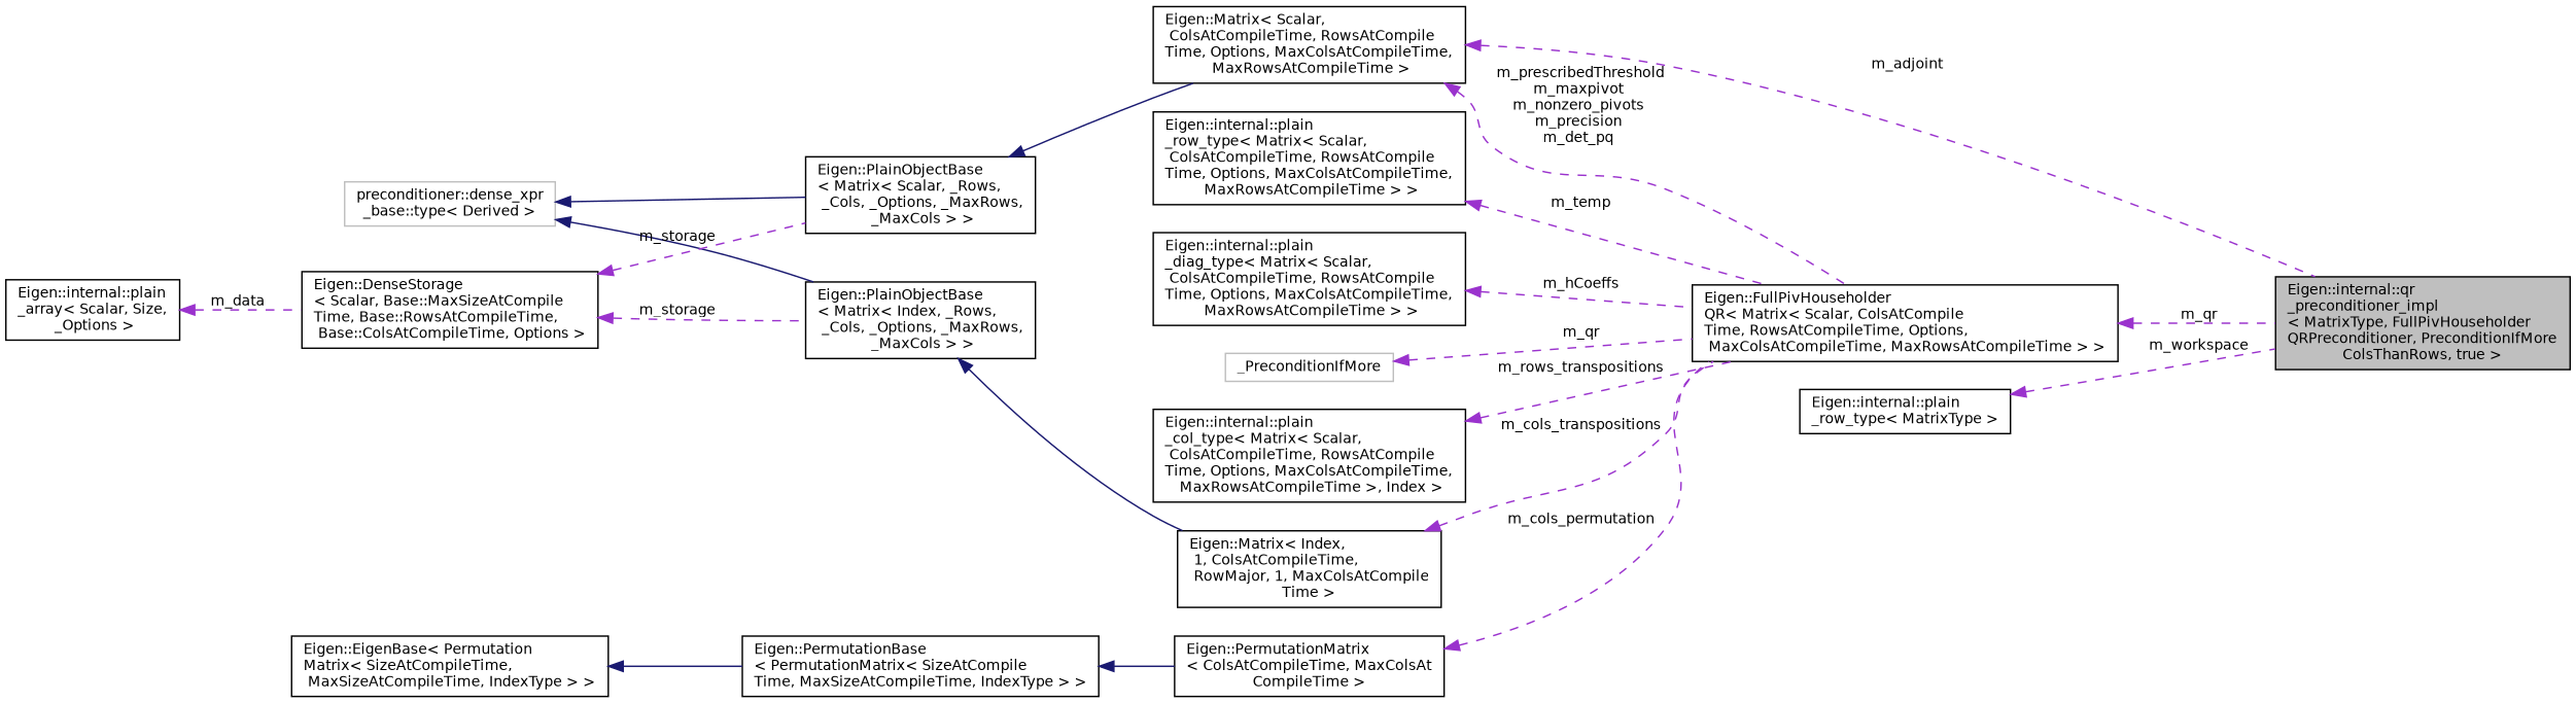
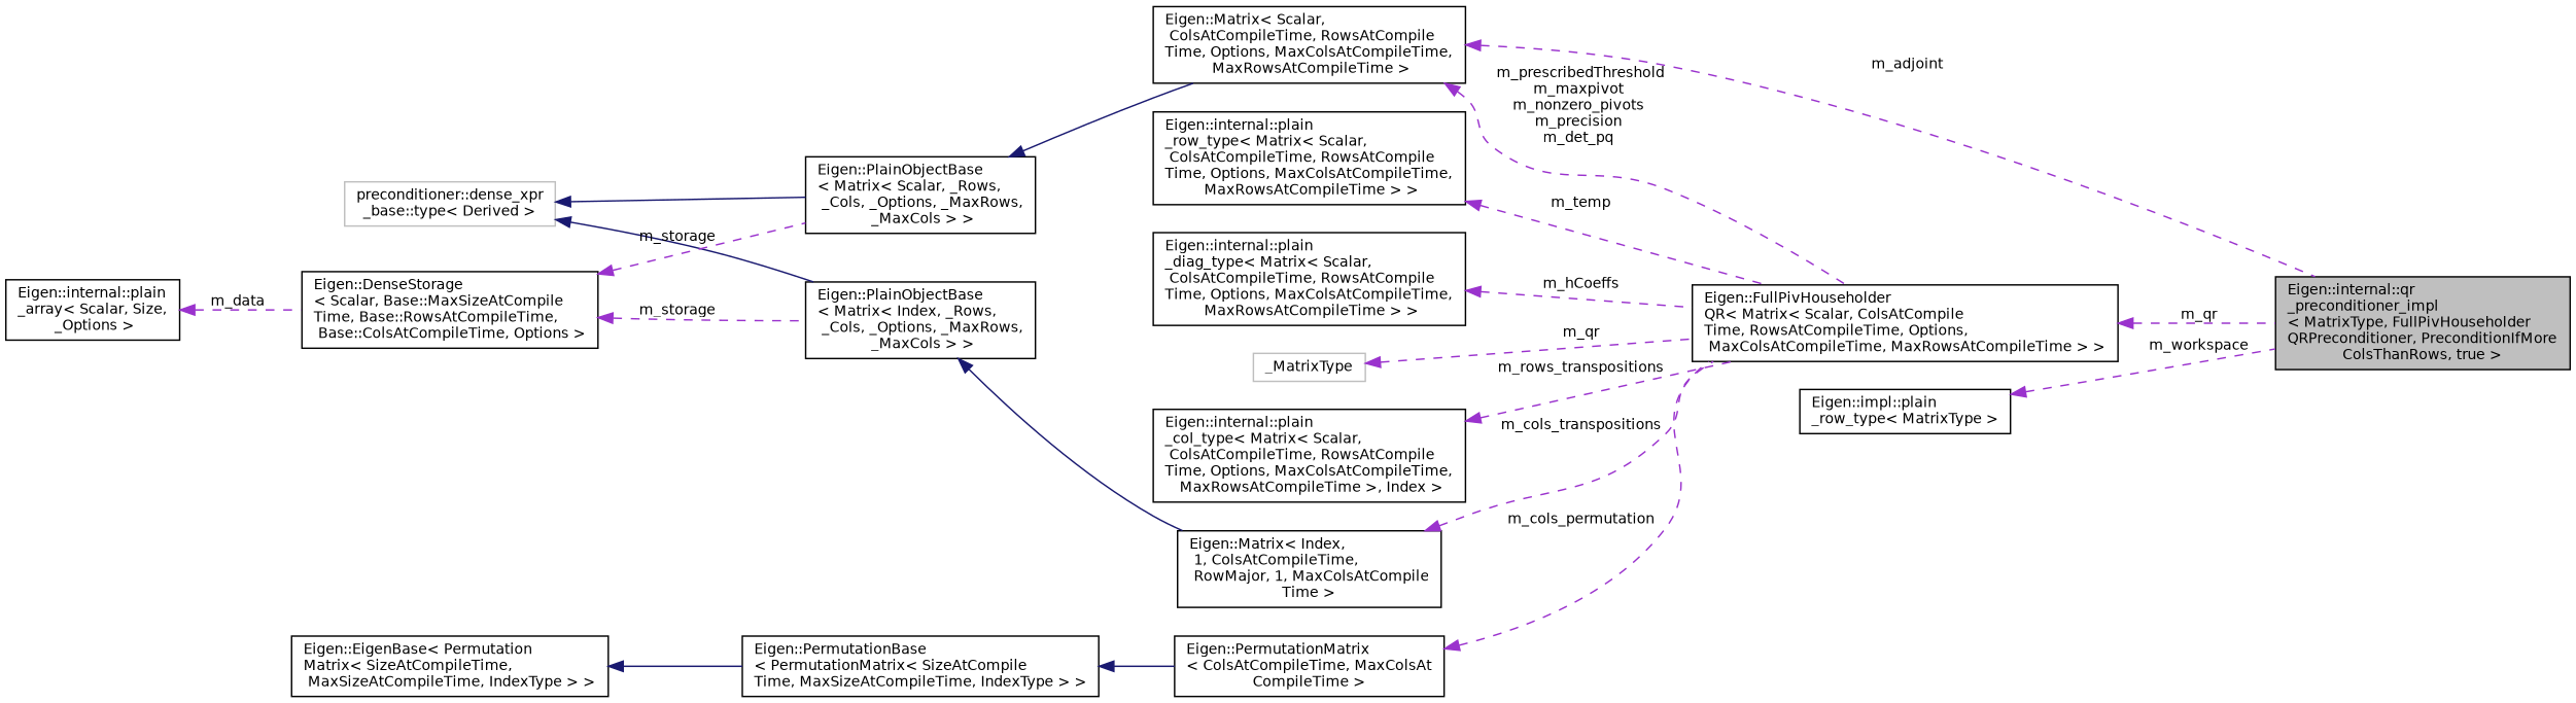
  digraph {
    rankdir=LR
    node [color=black fillcolor=white fontname=Helvetica fontsize=10 shape=record style=filled]
    edge [color=darkorchid3 dir=back fontname=Helvetica fontsize=10 labelfontname=Helvetica labelfontsize=10 style=dashed]
    n1 [fillcolor=grey75 fontcolor=black height=0.2 label="Eigen::internal::qr\l_preconditioner_impl\l\< MatrixType, FullPivHouseholder\lQRPreconditioner, PreconditionIfMore\lColsThanRows, true \>" width=0.4]
    n2 [height=0.2 label="Eigen::FullPivHouseholder\lQR\< Matrix\< Scalar, ColsAtCompile\lTime, RowsAtCompileTime, Options,\l MaxColsAtCompileTime, MaxRowsAtCompileTime \> \>" width=0.4]
    n3 [height=0.2 label="Eigen::internal::plain\l_diag_type\< Matrix\< Scalar,\l ColsAtCompileTime, RowsAtCompile\lTime, Options, MaxColsAtCompileTime,\l MaxRowsAtCompileTime \> \>" width=0.4]
-   n4 [color=grey75 height=0.2 label=_PreconditionIfMore width=0.4]
+   n4 [color=grey75 height=0.2 label=_MatrixType width=0.4]
    n5 [height=0.2 label="Eigen::internal::plain\l_col_type\< Matrix\< Scalar,\l ColsAtCompileTime, RowsAtCompile\lTime, Options, MaxColsAtCompileTime,\l MaxRowsAtCompileTime \>, Index \>" width=0.4]
    n6 [height=0.2 label="Eigen::PermutationMatrix\l\< ColsAtCompileTime, MaxColsAt\lCompileTime \>" width=0.4]
    n7 [height=0.2 label="Eigen::PermutationBase\l\< PermutationMatrix\< SizeAtCompile\lTime, MaxSizeAtCompileTime, IndexType \> \>" width=0.4]
    n8 [height=0.2 label="Eigen::EigenBase\< Permutation\lMatrix\< SizeAtCompileTime,\l MaxSizeAtCompileTime, IndexType \> \>" width=0.4]
    n9 [height=0.2 label="Eigen::Matrix\< Scalar,\l ColsAtCompileTime, RowsAtCompile\lTime, Options, MaxColsAtCompileTime,\l MaxRowsAtCompileTime \>" width=0.4]
    n10 [height=0.2 label="Eigen::PlainObjectBase\l\< Matrix\< Scalar, _Rows,\l _Cols, _Options, _MaxRows,\l _MaxCols \> \>" width=0.4]
    n11 [color=grey75 height=0.2 label="preconditioner::dense_xpr\l_base::type\< Derived \>" width=0.4]
    n12 [height=0.2 label="Eigen::PlainObjectBase\l\< Matrix\< Index, _Rows,\l _Cols, _Options, _MaxRows,\l _MaxCols \> \>" width=0.4]
    n13 [height=0.2 label="Eigen::Matrix\< Index,\l 1, ColsAtCompileTime,\l RowMajor, 1, MaxColsAtCompile\lTime \>" width=0.4]
    n14 [height=0.2 label="Eigen::DenseStorage\l\< Scalar, Base::MaxSizeAtCompile\lTime, Base::RowsAtCompileTime,\l Base::ColsAtCompileTime, Options \>" width=0.4]
    n15 [height=0.2 label="Eigen::internal::plain\l_array\< Scalar, Size,\l _Options \>" width=0.4]
    n16 [height=0.2 label="Eigen::internal::plain\l_row_type\< Matrix\< Scalar,\l ColsAtCompileTime, RowsAtCompile\lTime, Options, MaxColsAtCompileTime,\l MaxRowsAtCompileTime \> \>" width=0.4]
-   n17 [height=0.2 label="Eigen::internal::plain\l_row_type\< MatrixType \>" width=0.4]
+   n17 [height=0.2 label="Eigen::impl::plain\l_row_type\< MatrixType \>" width=0.4]
    n2 -> n1 [label=" m_qr"]
    n3 -> n2 [label=" m_hCoeffs"]
    n4 -> n2 [label=" m_qr"]
    n5 -> n2 [label=" m_rows_transpositions"]
    n6 -> n2 [label=" m_cols_permutation"]
    n7 -> n6 [color=midnightblue style=solid]
    n8 -> n7 [color=midnightblue style=solid]
    n9 -> n1 [label=" m_adjoint"]
    n9 -> n2 [label=" m_prescribedThreshold\nm_maxpivot\nm_nonzero_pivots\nm_precision\nm_det_pq"]
    n10 -> n9 [color=midnightblue style=solid]
    n11 -> n10 [color=midnightblue style=solid]
    n11 -> n12 [color=midnightblue style=solid]
    n12 -> n13 [color=midnightblue style=solid]
    n13 -> n2 [label=" m_cols_transpositions"]
    n14 -> n10 [label=" m_storage"]
    n14 -> n12 [label=" m_storage"]
    n15 -> n14 [label=" m_data"]
    n16 -> n2 [label=" m_temp"]
    n17 -> n1 [label=" m_workspace"]
  }
